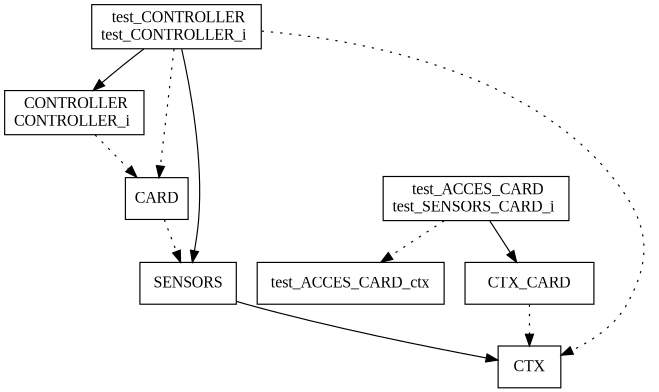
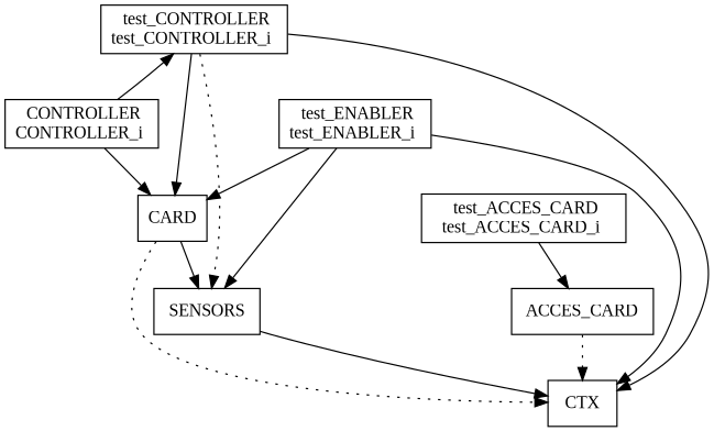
  digraph {
    fontname="Liberation Serif"
    node [fontname="Liberation Serif" shape=box]
    edge [fontname="Liberation Serif"]
-   n1 [label=CTX_CARD]
+   n1 [label=" ACCES_CARD "]
    n2 [label=" CTX "]
    n3 [label=" CONTROLLER\nCONTROLLER_i "]
    n4 [label=CARD]
    n5 [label=" SENSORS "]
-   n6 [label=" test_ACCES_CARD_ctx "]
-   n7 [label=" test_ACCES_CARD\ntest_SENSORS_CARD_i "]
+   n7 [label=" test_ACCES_CARD\ntest_ACCES_CARD_i "]
    n8 [label=" test_CONTROLLER\ntest_CONTROLLER_i "]
+   n9 [label=" test_ENABLER\ntest_ENABLER_i "]
    n1 -> n2 [style=dotted]
-   n3 -> n4 [style=dotted]
-   n4 -> n5 [style=dotted]
+   n3 -> n4 [style=solid]
+   n4 -> n2 [style=dotted]
+   n4 -> n5 [style=solid]
    n5 -> n2 [style=solid]
    n7 -> n1
-   n7 -> n6 [style=dotted]
-   n8 -> n2 [style=dotted]
-   n8 -> n3
-   n8 -> n4 [style=dotted]
-   n8 -> n5
+   n8 -> n2
+   n3 -> n8
+   n8 -> n4
+   n8 -> n5 [style=dotted]
+   n9 -> n2
+   n9 -> n4
+   n9 -> n5
  }
